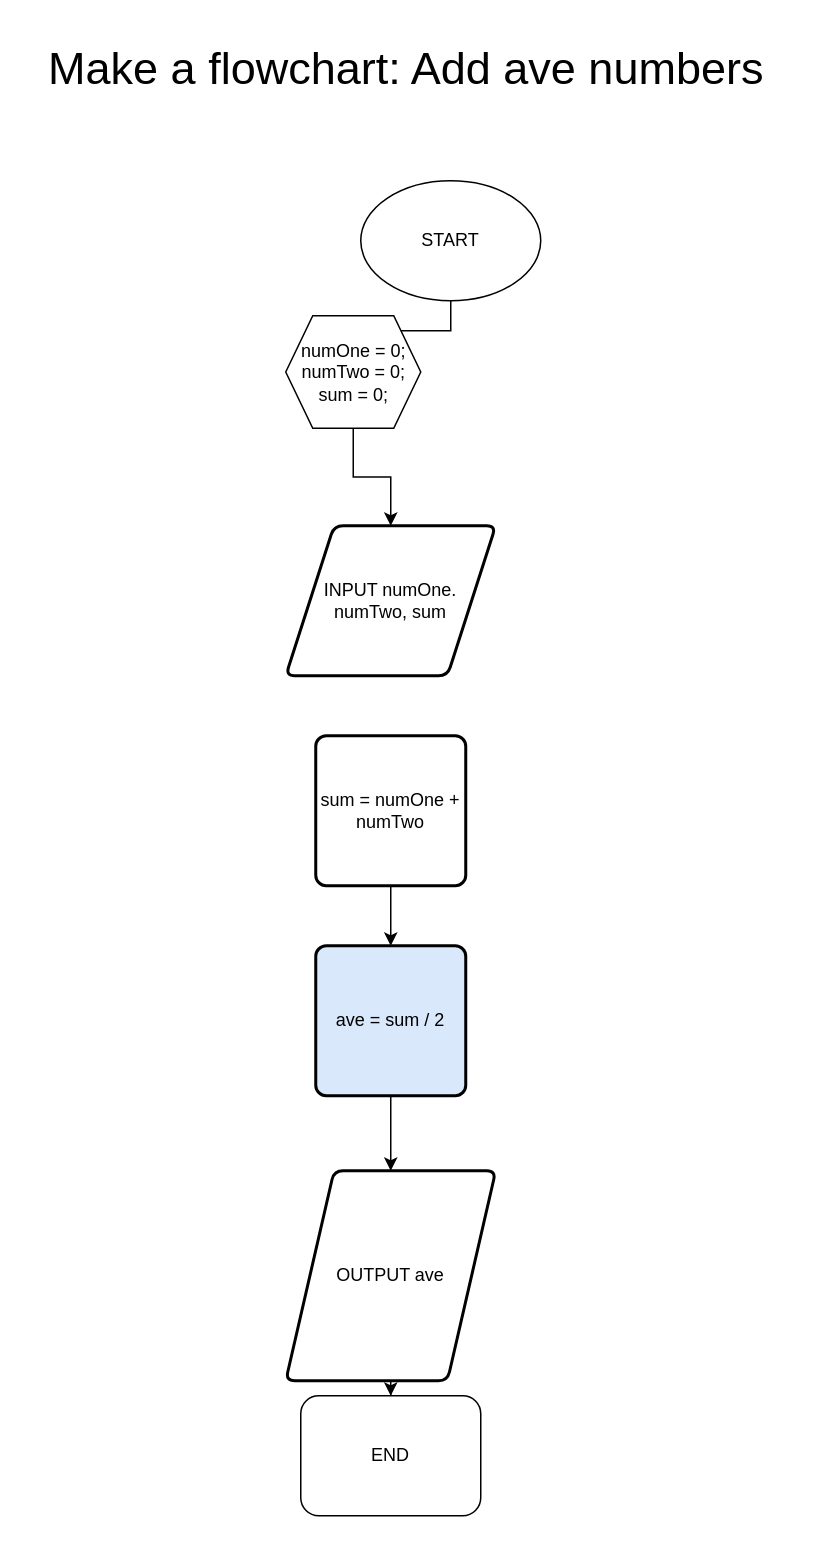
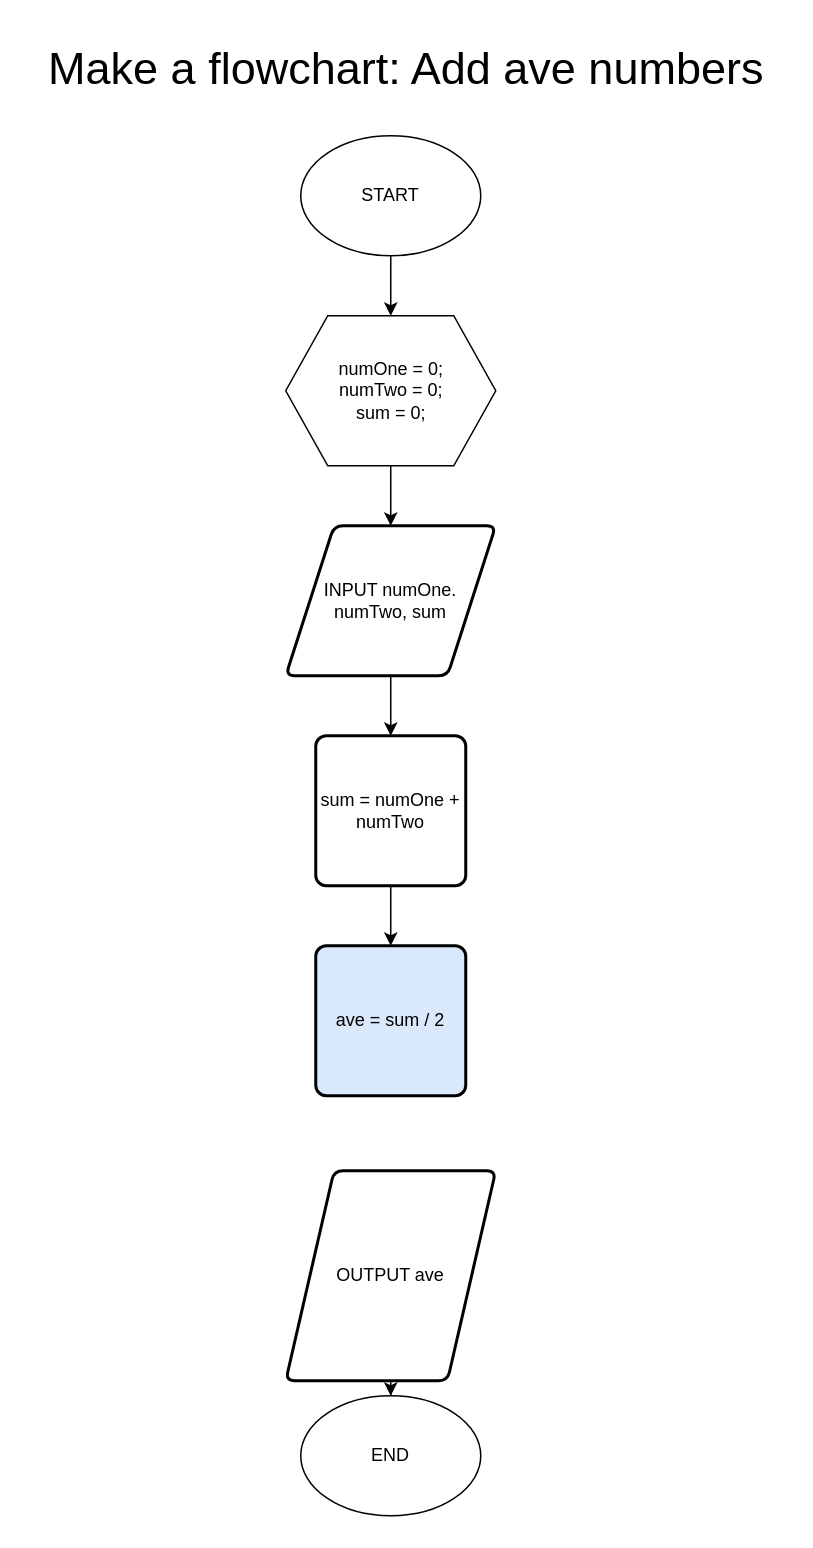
  <mxCell id="0" />
  <mxCell id="1" parent="0" />
  <mxCell id="2" value="" style="edgeStyle=orthogonalEdgeStyle;rounded=0;orthogonalLoop=1;jettySize=auto;html=1;" edge="1" parent="1" source="3" target="5"><mxGeometry relative="1" as="geometry" /></mxCell>
- <mxCell id="3" value="START" style="ellipse;whiteSpace=wrap;html=1;" vertex="1" parent="1"><mxGeometry x="240" y="120" width="120" height="80" as="geometry" /></mxCell>
+ <mxCell id="3" value="START" style="ellipse;whiteSpace=wrap;html=1;" vertex="1" parent="1"><mxGeometry x="200" y="90" width="120" height="80" as="geometry" /></mxCell>
  <mxCell id="4" value="" style="edgeStyle=orthogonalEdgeStyle;rounded=0;orthogonalLoop=1;jettySize=auto;html=1;fontColor=default;" edge="1" parent="1" source="5" target="7"><mxGeometry relative="1" as="geometry" /></mxCell>
- <mxCell id="5" value="numOne = 0;&lt;br&gt;numTwo = 0;&lt;br&gt;sum = 0;" style="verticalLabelPosition=middle;verticalAlign=middle;shape=hexagon;perimeter=hexagonPerimeter2;arcSize=6;size=0.2;direction=west;html=1;labelBorderColor=none;labelBackgroundColor=none;fontColor=default;labelPosition=center;align=center;" vertex="1" parent="1"><mxGeometry x="190" y="210" width="90" height="75" as="geometry" /></mxCell>
+ <mxCell id="5" value="numOne = 0;&lt;br&gt;numTwo = 0;&lt;br&gt;sum = 0;" style="verticalLabelPosition=middle;verticalAlign=middle;shape=hexagon;perimeter=hexagonPerimeter2;arcSize=6;size=0.2;direction=west;html=1;labelBorderColor=none;labelBackgroundColor=none;fontColor=default;labelPosition=center;align=center;" vertex="1" parent="1"><mxGeometry x="190" y="210" width="140" height="100" as="geometry" /></mxCell>
+ <mxCell id="6" value="" style="edgeStyle=orthogonalEdgeStyle;rounded=0;orthogonalLoop=1;jettySize=auto;html=1;fontColor=default;" edge="1" parent="1" source="7" target="9"><mxGeometry relative="1" as="geometry" /></mxCell>
  <mxCell id="7" value="INPUT numOne. numTwo, sum" style="shape=parallelogram;html=1;strokeWidth=2;perimeter=parallelogramPerimeter;whiteSpace=wrap;rounded=1;arcSize=12;size=0.23;labelBackgroundColor=none;labelBorderColor=none;fontColor=default;direction=west;" vertex="1" parent="1"><mxGeometry x="190" y="350" width="140" height="100" as="geometry" /></mxCell>
  <mxCell id="8" value="" style="edgeStyle=orthogonalEdgeStyle;rounded=0;orthogonalLoop=1;jettySize=auto;html=1;fontSize=30;fontColor=default;" edge="1" parent="1" source="9" target="15"><mxGeometry relative="1" as="geometry" /></mxCell>
  <mxCell id="9" value="sum = numOne + numTwo" style="rounded=1;whiteSpace=wrap;html=1;absoluteArcSize=1;arcSize=14;strokeWidth=2;labelBackgroundColor=none;labelBorderColor=none;fontColor=default;" vertex="1" parent="1"><mxGeometry x="210" y="490" width="100" height="100" as="geometry" /></mxCell>
  <mxCell id="10" value="" style="edgeStyle=orthogonalEdgeStyle;rounded=0;orthogonalLoop=1;jettySize=auto;html=1;fontColor=default;" edge="1" parent="1" source="11" target="12"><mxGeometry relative="1" as="geometry" /></mxCell>
  <mxCell id="11" value="OUTPUT ave" style="shape=parallelogram;html=1;strokeWidth=2;perimeter=parallelogramPerimeter;whiteSpace=wrap;rounded=1;arcSize=12;size=0.23;labelBackgroundColor=none;labelBorderColor=none;fontColor=default;direction=west;" vertex="1" parent="1"><mxGeometry x="190" y="780" width="140" height="140" as="geometry" /></mxCell>
- <mxCell id="12" value="END" style="whiteSpace=wrap;html=1;rounded=1;" vertex="1" parent="1"><mxGeometry x="200" y="930" width="120" height="80" as="geometry" /></mxCell>
+ <mxCell id="12" value="END" style="ellipse;whiteSpace=wrap;html=1;" vertex="1" parent="1"><mxGeometry x="200" y="930" width="120" height="80" as="geometry" /></mxCell>
  <mxCell id="13" value="Make a flowchart: Add ave numbers" style="text;html=1;resizable=0;autosize=1;align=center;verticalAlign=middle;points=[];fillColor=none;strokeColor=none;rounded=0;labelBackgroundColor=none;labelBorderColor=none;fontColor=default;fontSize=30;" vertex="1" parent="1"><mxGeometry x="20" y="20" width="500" height="50" as="geometry" /></mxCell>
- <mxCell id="14" value="" style="edgeStyle=orthogonalEdgeStyle;rounded=0;orthogonalLoop=1;jettySize=auto;html=1;fontSize=30;fontColor=default;" edge="1" parent="1" source="15" target="11"><mxGeometry relative="1" as="geometry" /></mxCell>
  <mxCell id="15" value="ave = sum / 2" style="rounded=1;whiteSpace=wrap;html=1;absoluteArcSize=1;arcSize=14;strokeWidth=2;labelBackgroundColor=none;labelBorderColor=none;fontColor=default;fillColor=#dae8fc;" vertex="1" parent="1"><mxGeometry x="210" y="630" width="100" height="100" as="geometry" /></mxCell>
